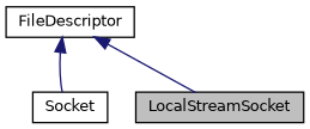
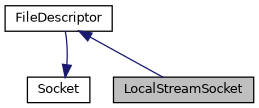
  digraph {
    node [color=black fillcolor=white fontname=Helvetica fontsize=10 shape=record style=filled]
    edge [color=midnightblue dir=back fontname=Helvetica fontsize=10 labelfontname=Helvetica labelfontsize=10 style=solid]
    n1 [fillcolor=grey75 fontcolor=black height=0.2 label=LocalStreamSocket width=0.4]
    n2 [height=0.2 label=Socket width=0.4]
    n3 [height=0.2 label=FileDescriptor width=0.4]
    n3 -> n1
-   n3 -> n2
+   n2 -> n3
  }
